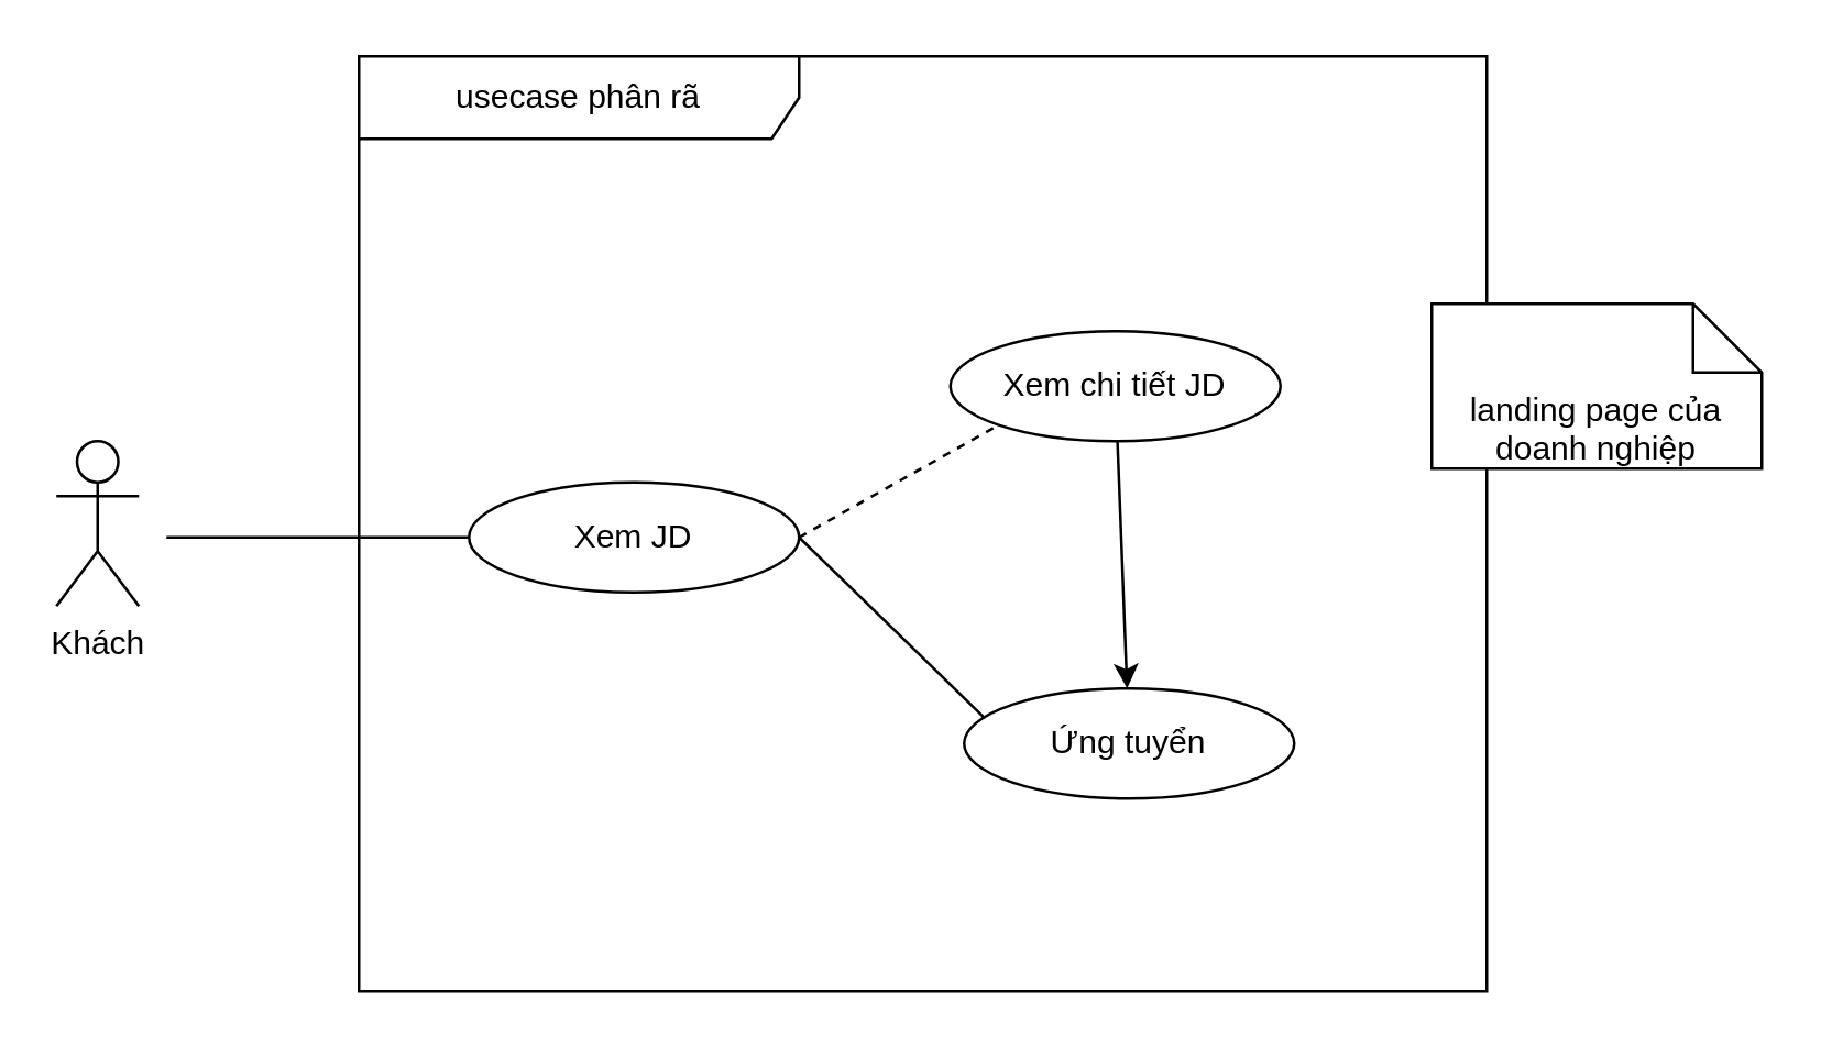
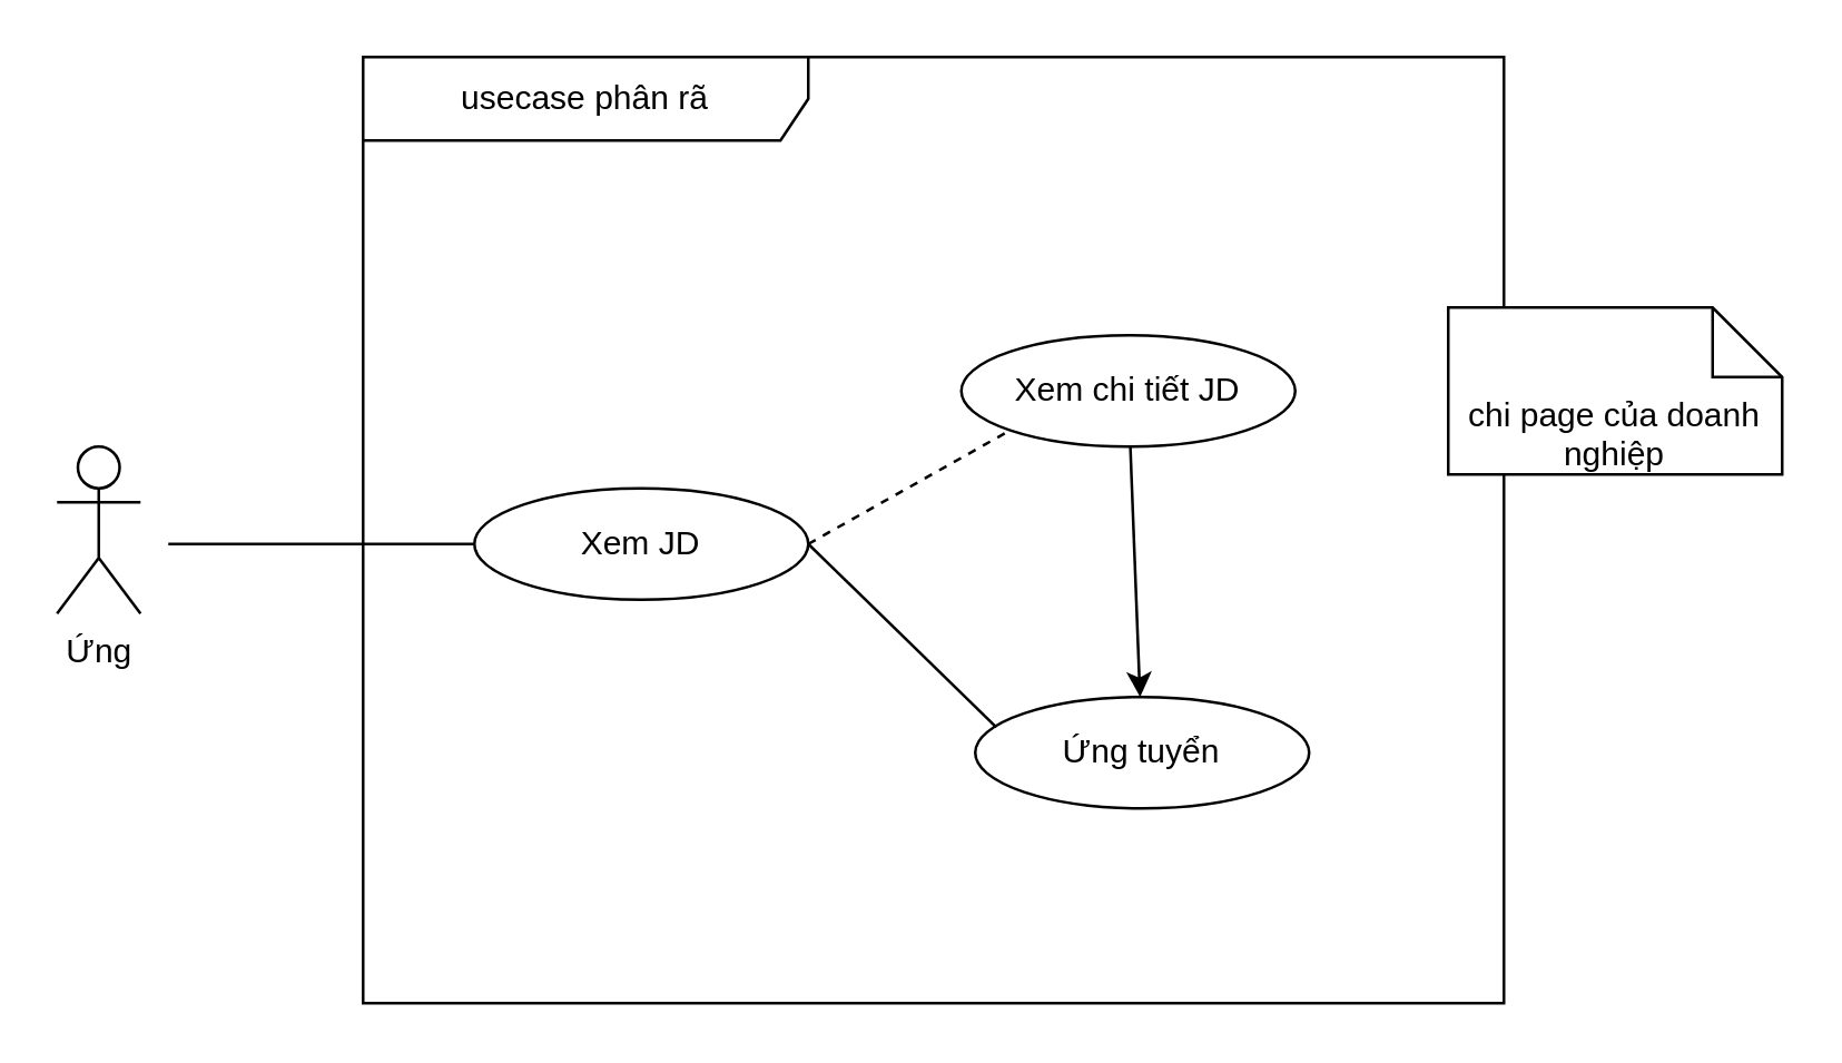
  <mxCell id="0" />
  <mxCell id="1" parent="0" />
  <mxCell id="2" value="usecase phân rã" style="shape=umlFrame;whiteSpace=wrap;html=1;pointerEvents=0;recursiveResize=0;container=1;collapsible=0;width=160;" parent="1" vertex="1"><mxGeometry x="130" y="20" width="410" height="340" as="geometry" /></mxCell>
  <mxCell id="3" value="Xem JD" style="ellipse;whiteSpace=wrap;html=1;" parent="2" vertex="1"><mxGeometry x="40" y="155" width="120" height="40" as="geometry" /></mxCell>
  <mxCell id="4" value="Xem chi tiết JD" style="ellipse;whiteSpace=wrap;html=1;" parent="2" vertex="1"><mxGeometry x="215" y="100" width="120" height="40" as="geometry" /></mxCell>
  <mxCell id="5" value="Ứng tuyển" style="ellipse;whiteSpace=wrap;html=1;" parent="2" vertex="1"><mxGeometry x="220" y="230" width="120" height="40" as="geometry" /></mxCell>
  <mxCell id="6" value="" style="endArrow=none;startArrow=none;endFill=0;startFill=0;endSize=8;html=1;verticalAlign=bottom;labelBackgroundColor=none;strokeWidth=1;exitX=1;exitY=0.5;exitDx=0;exitDy=0;entryX=0;entryY=1;entryDx=0;entryDy=0;dashed=1;" parent="2" source="3" edge="1" target="4"><mxGeometry width="160" relative="1" as="geometry"><mxPoint x="170" y="185" as="sourcePoint" /><mxPoint x="230" y="175" as="targetPoint" /></mxGeometry></mxCell>
  <mxCell id="7" value="" style="endArrow=none;startArrow=none;endFill=0;startFill=0;endSize=8;html=1;verticalAlign=bottom;labelBackgroundColor=none;strokeWidth=1;entryX=0;entryY=0;entryDx=0;entryDy=0;exitX=1;exitY=0.5;exitDx=0;exitDy=0;" parent="2" source="3" edge="1"><mxGeometry width="160" relative="1" as="geometry"><mxPoint x="180" y="195" as="sourcePoint" /><mxPoint x="227.574" y="240.858" as="targetPoint" /></mxGeometry></mxCell>
- <mxCell id="8" value="Khách" style="shape=umlActor;verticalLabelPosition=bottom;verticalAlign=top;html=1;" parent="1" vertex="1"><mxGeometry x="20" y="160" width="30" height="60" as="geometry" /></mxCell>
+ <mxCell id="8" value="Ứng" style="shape=umlActor;verticalLabelPosition=bottom;verticalAlign=top;html=1;" parent="1" vertex="1"><mxGeometry x="20" y="160" width="30" height="60" as="geometry" /></mxCell>
  <mxCell id="9" value="" style="endArrow=none;startArrow=none;endFill=0;startFill=0;endSize=8;html=1;verticalAlign=bottom;labelBackgroundColor=none;strokeWidth=1;entryX=0;entryY=0.5;entryDx=0;entryDy=0;" parent="1" target="3" edge="1"><mxGeometry width="160" relative="1" as="geometry"><mxPoint x="60" y="195" as="sourcePoint" /><mxPoint x="298" y="120" as="targetPoint" /></mxGeometry></mxCell>
- <mxCell id="10" value="landing page của doanh nghiệp" style="shape=note2;boundedLbl=1;whiteSpace=wrap;html=1;size=25;verticalAlign=top;align=center;" parent="1" vertex="1"><mxGeometry x="520" y="110" width="120" height="60" as="geometry" /></mxCell>
+ <mxCell id="10" value="chi page của doanh nghiệp" style="shape=note2;boundedLbl=1;whiteSpace=wrap;html=1;size=25;verticalAlign=top;align=center;" parent="1" vertex="1"><mxGeometry x="520" y="110" width="120" height="60" as="geometry" /></mxCell>
  <mxCell id="11" value="" style="edgeStyle=none;html=1;" edge="1" parent="1" source="4" target="5"><mxGeometry relative="1" as="geometry" /></mxCell>
